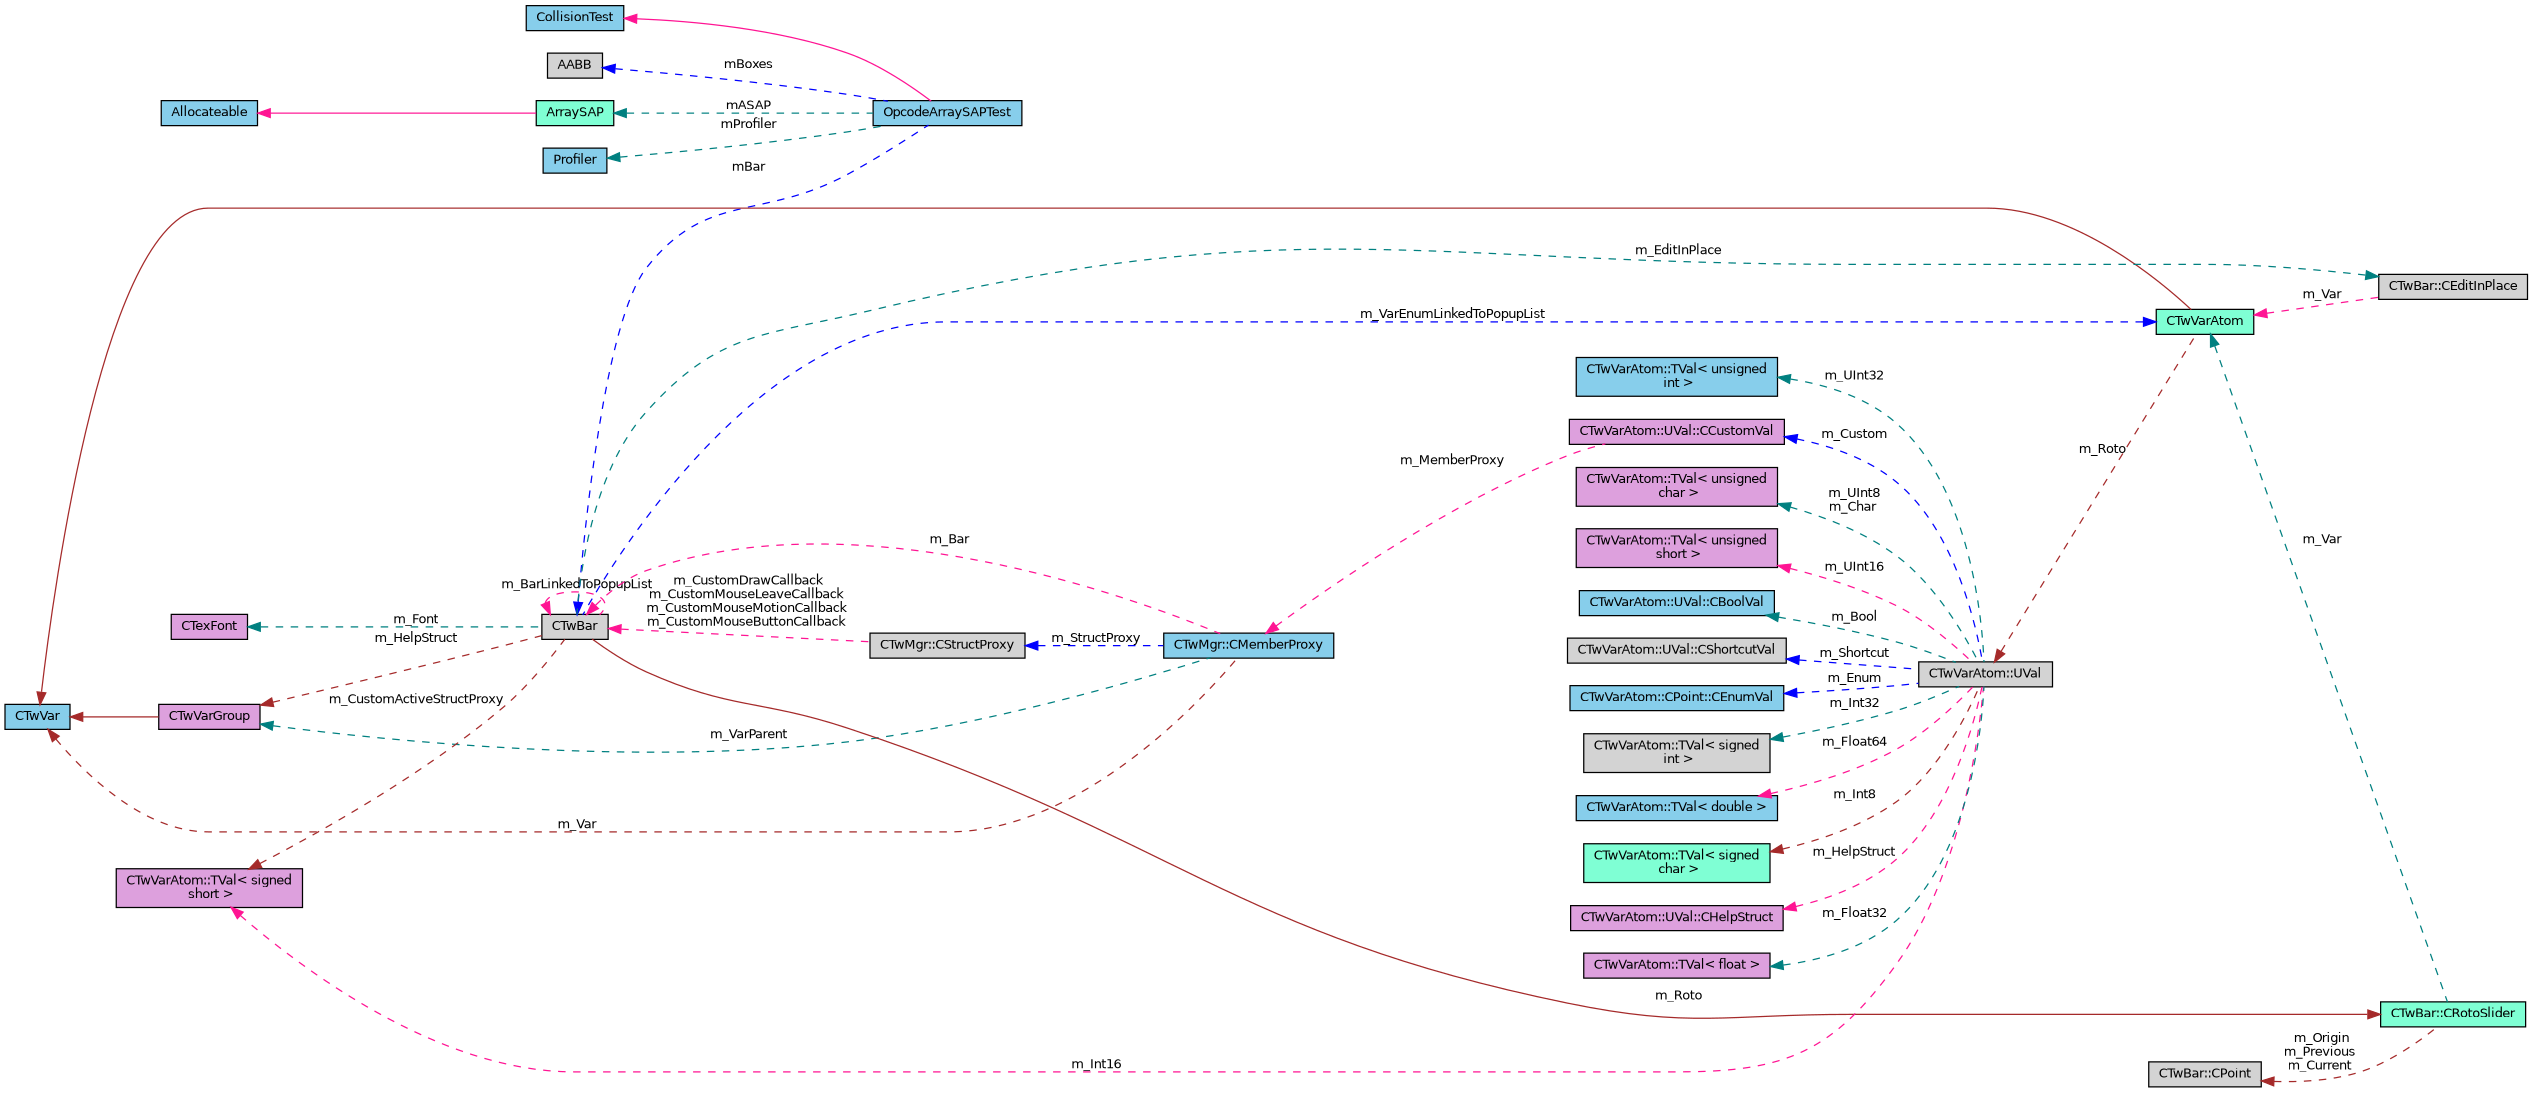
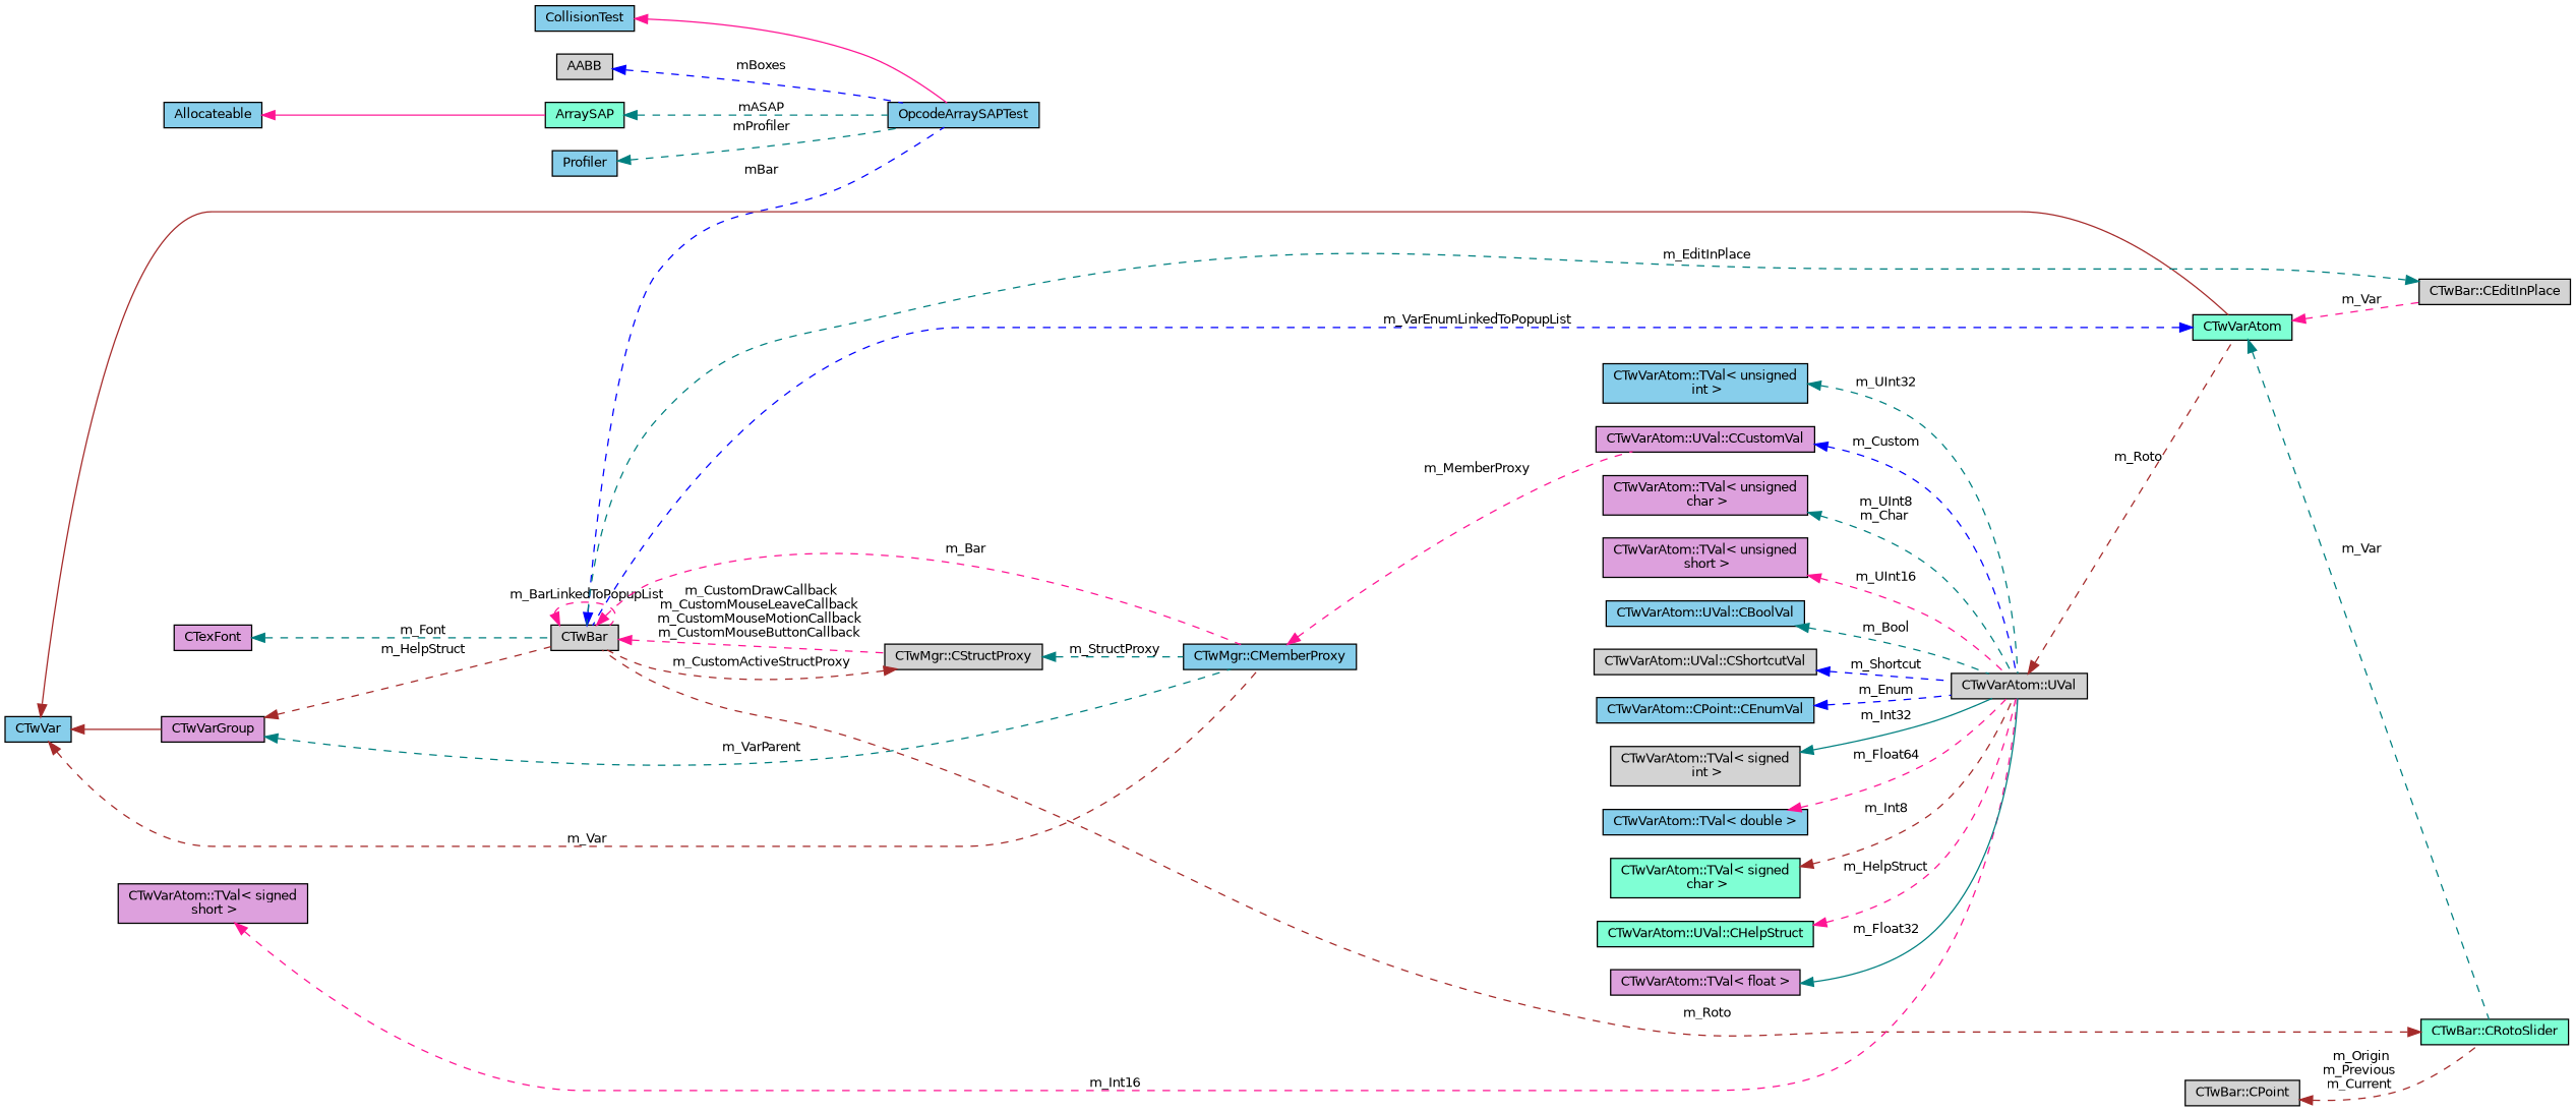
  digraph {
    rankdir=LR
    node [color=black fillcolor=skyblue fontname=Helvetica fontsize=10 shape=record style=filled]
    edge [color=deeppink dir=back fontname=Helvetica fontsize=10 labelfontname=Helvetica labelfontsize=10 style=dashed]
    n1 [fontcolor=black height=0.2 label=OpcodeArraySAPTest width=0.4]
    n2 [height=0.2 label=CollisionTest width=0.4]
    n3 [fillcolor=lightgrey height=0.2 label=AABB width=0.4]
    n4 [fillcolor=aquamarine height=0.2 label=ArraySAP width=0.4]
    n5 [height=0.2 label=Allocateable width=0.4]
    n6 [height=0.2 label=Profiler width=0.4]
    n7 [fillcolor=lightgrey height=0.2 label=CTwBar width=0.4]
    n8 [fillcolor=lightgrey height=0.2 label="CTwMgr::CStructProxy" width=0.4]
    n9 [height=0.2 label="CTwMgr::CMemberProxy" width=0.4]
    n10 [fillcolor=plum height=0.2 label="CTwVarAtom::UVal::CCustomVal" width=0.4]
    n11 [fillcolor=plum height=0.2 label=CTwVarGroup width=0.4]
    n12 [height=0.2 label=CTwVar width=0.4]
    n13 [fillcolor=aquamarine height=0.2 label=CTwVarAtom width=0.4]
    n14 [fillcolor=lightgrey height=0.2 label="CTwBar::CEditInPlace" width=0.4]
    n15 [fillcolor=aquamarine height=0.2 label="CTwBar::CRotoSlider" width=0.4]
    n16 [fillcolor=plum height=0.2 label=CTexFont width=0.4]
    n17 [fillcolor=lightgrey height=0.2 label="CTwVarAtom::UVal" width=0.4]
    n18 [fillcolor=plum height=0.2 label="CTwVarAtom::TVal\< signed\l short \>" width=0.4]
    n19 [fillcolor=lightgrey height=0.2 label="CTwVarAtom::TVal\< signed\l int \>" width=0.4]
    n20 [height=0.2 label="CTwVarAtom::TVal\< double \>" width=0.4]
    n21 [fillcolor=aquamarine height=0.2 label="CTwVarAtom::TVal\< signed\l char \>" width=0.4]
-   n22 [fillcolor=plum height=0.2 label="CTwVarAtom::UVal::CHelpStruct" width=0.4]
+   n22 [fillcolor=aquamarine height=0.2 label="CTwVarAtom::UVal::CHelpStruct" width=0.4]
    n23 [fillcolor=plum height=0.2 label="CTwVarAtom::TVal\< float \>" width=0.4]
    n24 [height=0.2 label="CTwVarAtom::TVal\< unsigned\l int \>" width=0.4]
    n25 [fillcolor=plum height=0.2 label="CTwVarAtom::TVal\< unsigned\l char \>" width=0.4]
    n26 [fillcolor=plum height=0.2 label="CTwVarAtom::TVal\< unsigned\l short \>" width=0.4]
    n27 [height=0.2 label="CTwVarAtom::UVal::CBoolVal" width=0.4]
    n28 [fillcolor=lightgrey height=0.2 label="CTwVarAtom::UVal::CShortcutVal" width=0.4]
    n29 [height=0.2 label="CTwVarAtom::CPoint::CEnumVal" width=0.4]
    n30 [fillcolor=lightgrey height=0.2 label="CTwBar::CPoint" width=0.4]
    n2 -> n1 [style=solid]
    n3 -> n1 [color=blue label=" mBoxes"]
    n4 -> n1 [color=teal label=" mASAP"]
    n5 -> n4 [style=solid]
    n6 -> n1 [color=teal label=" mProfiler"]
    n7 -> n1 [color=blue label=" mBar"]
    n7 -> n7 [label=" m_BarLinkedToPopupList"]
    n7 -> n8 [label=" m_CustomDrawCallback\nm_CustomMouseLeaveCallback\nm_CustomMouseMotionCallback\nm_CustomMouseButtonCallback"]
    n7 -> n9 [label=" m_Bar"]
-   n18 -> n7 [color=brown label=" m_CustomActiveStructProxy"]
-   n8 -> n9 [color=blue label=" m_StructProxy"]
+   n8 -> n7 [color=brown label=" m_CustomActiveStructProxy"]
+   n8 -> n9 [color=teal label=" m_StructProxy"]
    n9 -> n10 [label=" m_MemberProxy"]
    n10 -> n17 [color=blue label=" m_Custom"]
    n11 -> n7 [color=brown label=" m_HelpStruct"]
    n11 -> n9 [color=teal label=" m_VarParent"]
    n12 -> n9 [color=brown label=" m_Var"]
    n12 -> n11 [color=brown style=solid]
    n12 -> n13 [color=brown style=solid]
    n13 -> n7 [color=blue label=" m_VarEnumLinkedToPopupList"]
    n13 -> n14 [label=" m_Var"]
    n13 -> n15 [color=teal label=" m_Var"]
    n14 -> n7 [color=teal label=" m_EditInPlace"]
-   n15 -> n7 [color=brown label=" m_Roto" style=solid]
+   n15 -> n7 [color=brown label=" m_Roto"]
    n16 -> n7 [color=teal label=" m_Font"]
    n17 -> n13 [color=brown label=" m_Roto"]
    n18 -> n17 [label=" m_Int16"]
-   n19 -> n17 [color=teal label=" m_Int32"]
+   n19 -> n17 [color=teal label=" m_Int32" style=solid]
    n20 -> n17 [label=" m_Float64"]
    n21 -> n17 [color=brown label=" m_Int8"]
    n22 -> n17 [label=" m_HelpStruct"]
-   n23 -> n17 [color=teal label=" m_Float32"]
+   n23 -> n17 [color=teal label=" m_Float32" style=solid]
    n24 -> n17 [color=teal label=" m_UInt32"]
    n25 -> n17 [color=teal label=" m_UInt8\nm_Char"]
    n26 -> n17 [label=" m_UInt16"]
    n27 -> n17 [color=teal label=" m_Bool"]
    n28 -> n17 [color=blue label=" m_Shortcut"]
    n29 -> n17 [color=blue label=" m_Enum"]
    n30 -> n15 [color=brown label=" m_Origin\nm_Previous\nm_Current"]
  }
